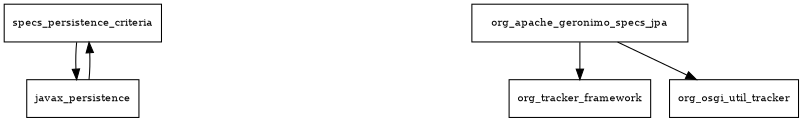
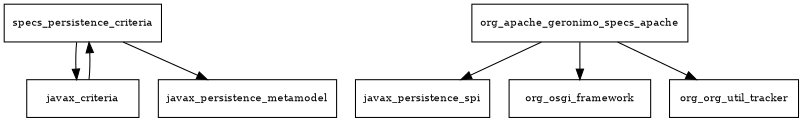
  digraph {
    node [fontsize=10.0 shape=box]
    n1 [label=specs_persistence_criteria]
-   javax_persistence
-   org_apache_geronimo_specs_jpa
-   org_osgi_framework [label=org_tracker_framework]
-   org_osgi_util_tracker
+   javax_persistence [label=javax_criteria]
+   javax_persistence_metamodel
+   org_apache_geronimo_specs_jpa [label=org_apache_geronimo_specs_apache]
+   javax_persistence_spi
+   org_osgi_framework
+   org_osgi_util_tracker [label=org_org_util_tracker]
    n1 -> javax_persistence
+   n1 -> javax_persistence_metamodel
    javax_persistence -> n1
+   org_apache_geronimo_specs_jpa -> javax_persistence_spi
    org_apache_geronimo_specs_jpa -> org_osgi_framework
    org_apache_geronimo_specs_jpa -> org_osgi_util_tracker
  }
